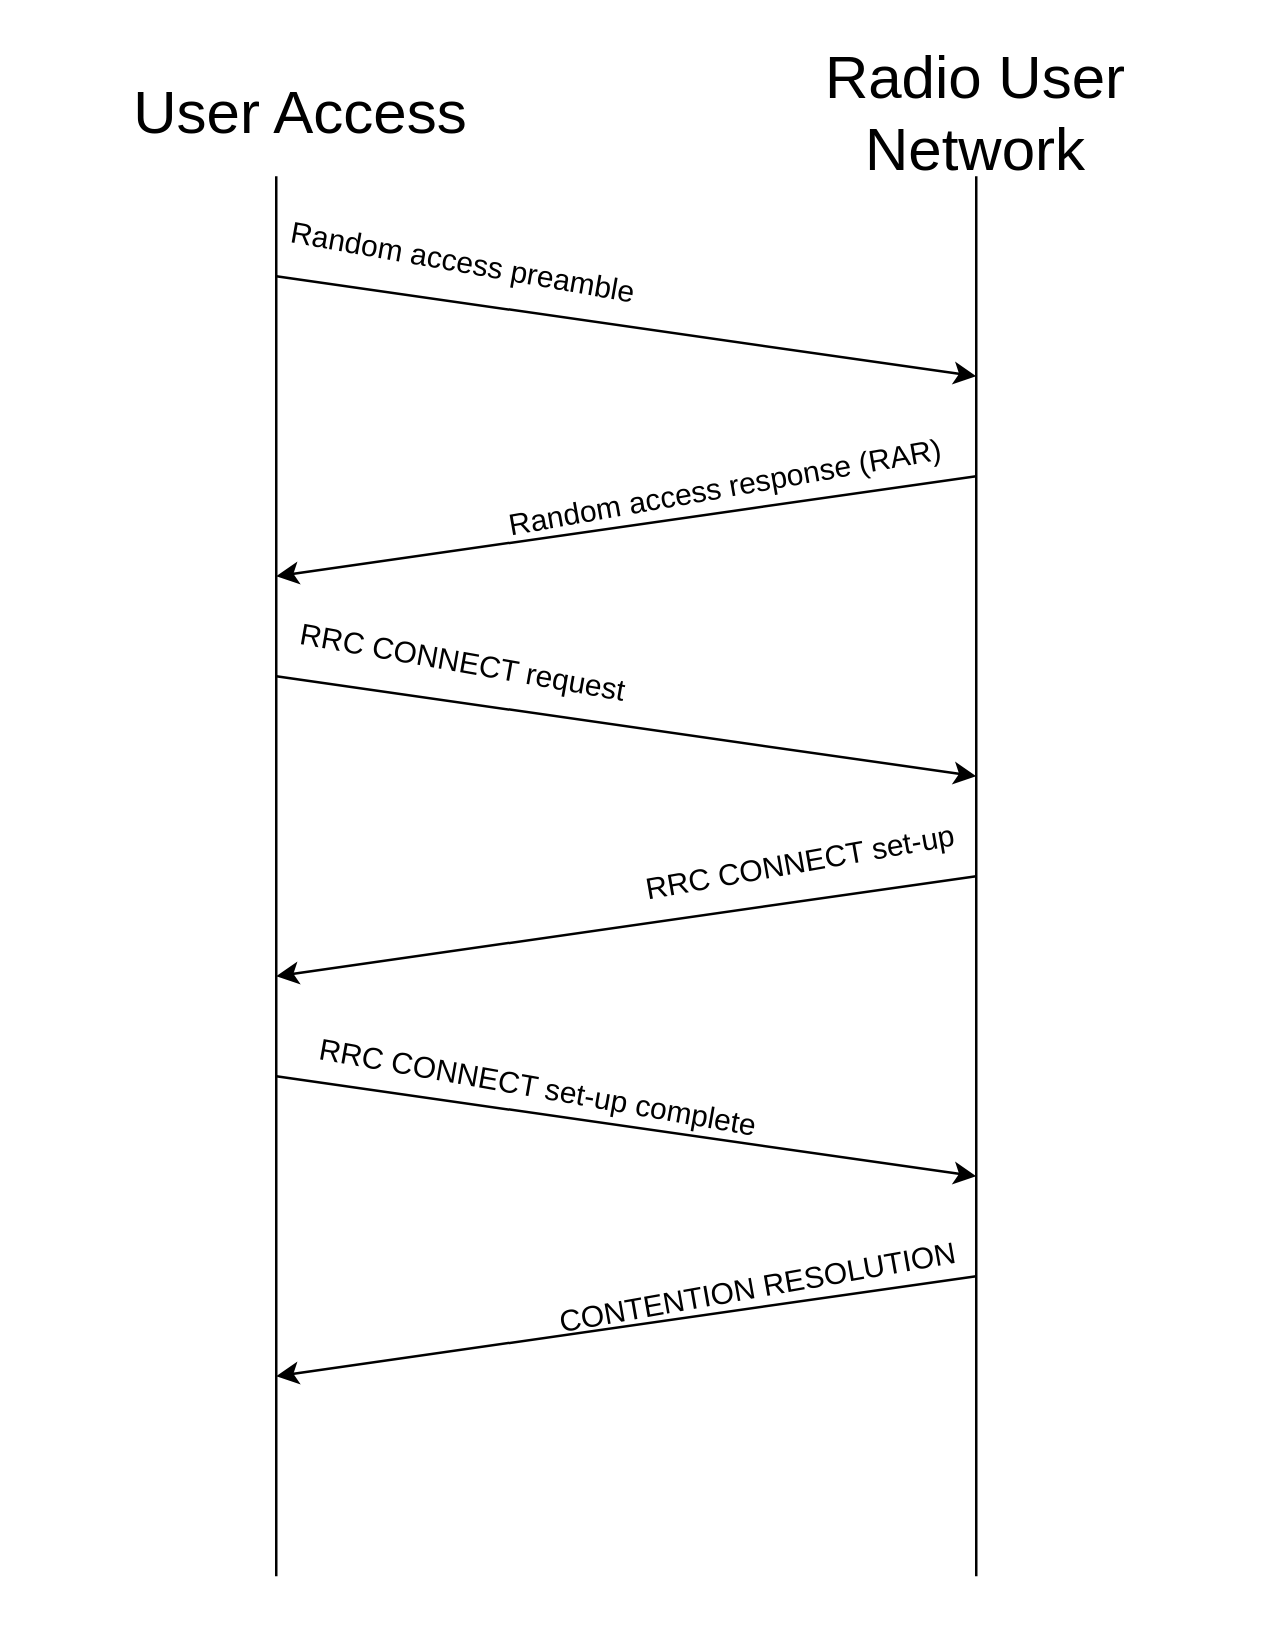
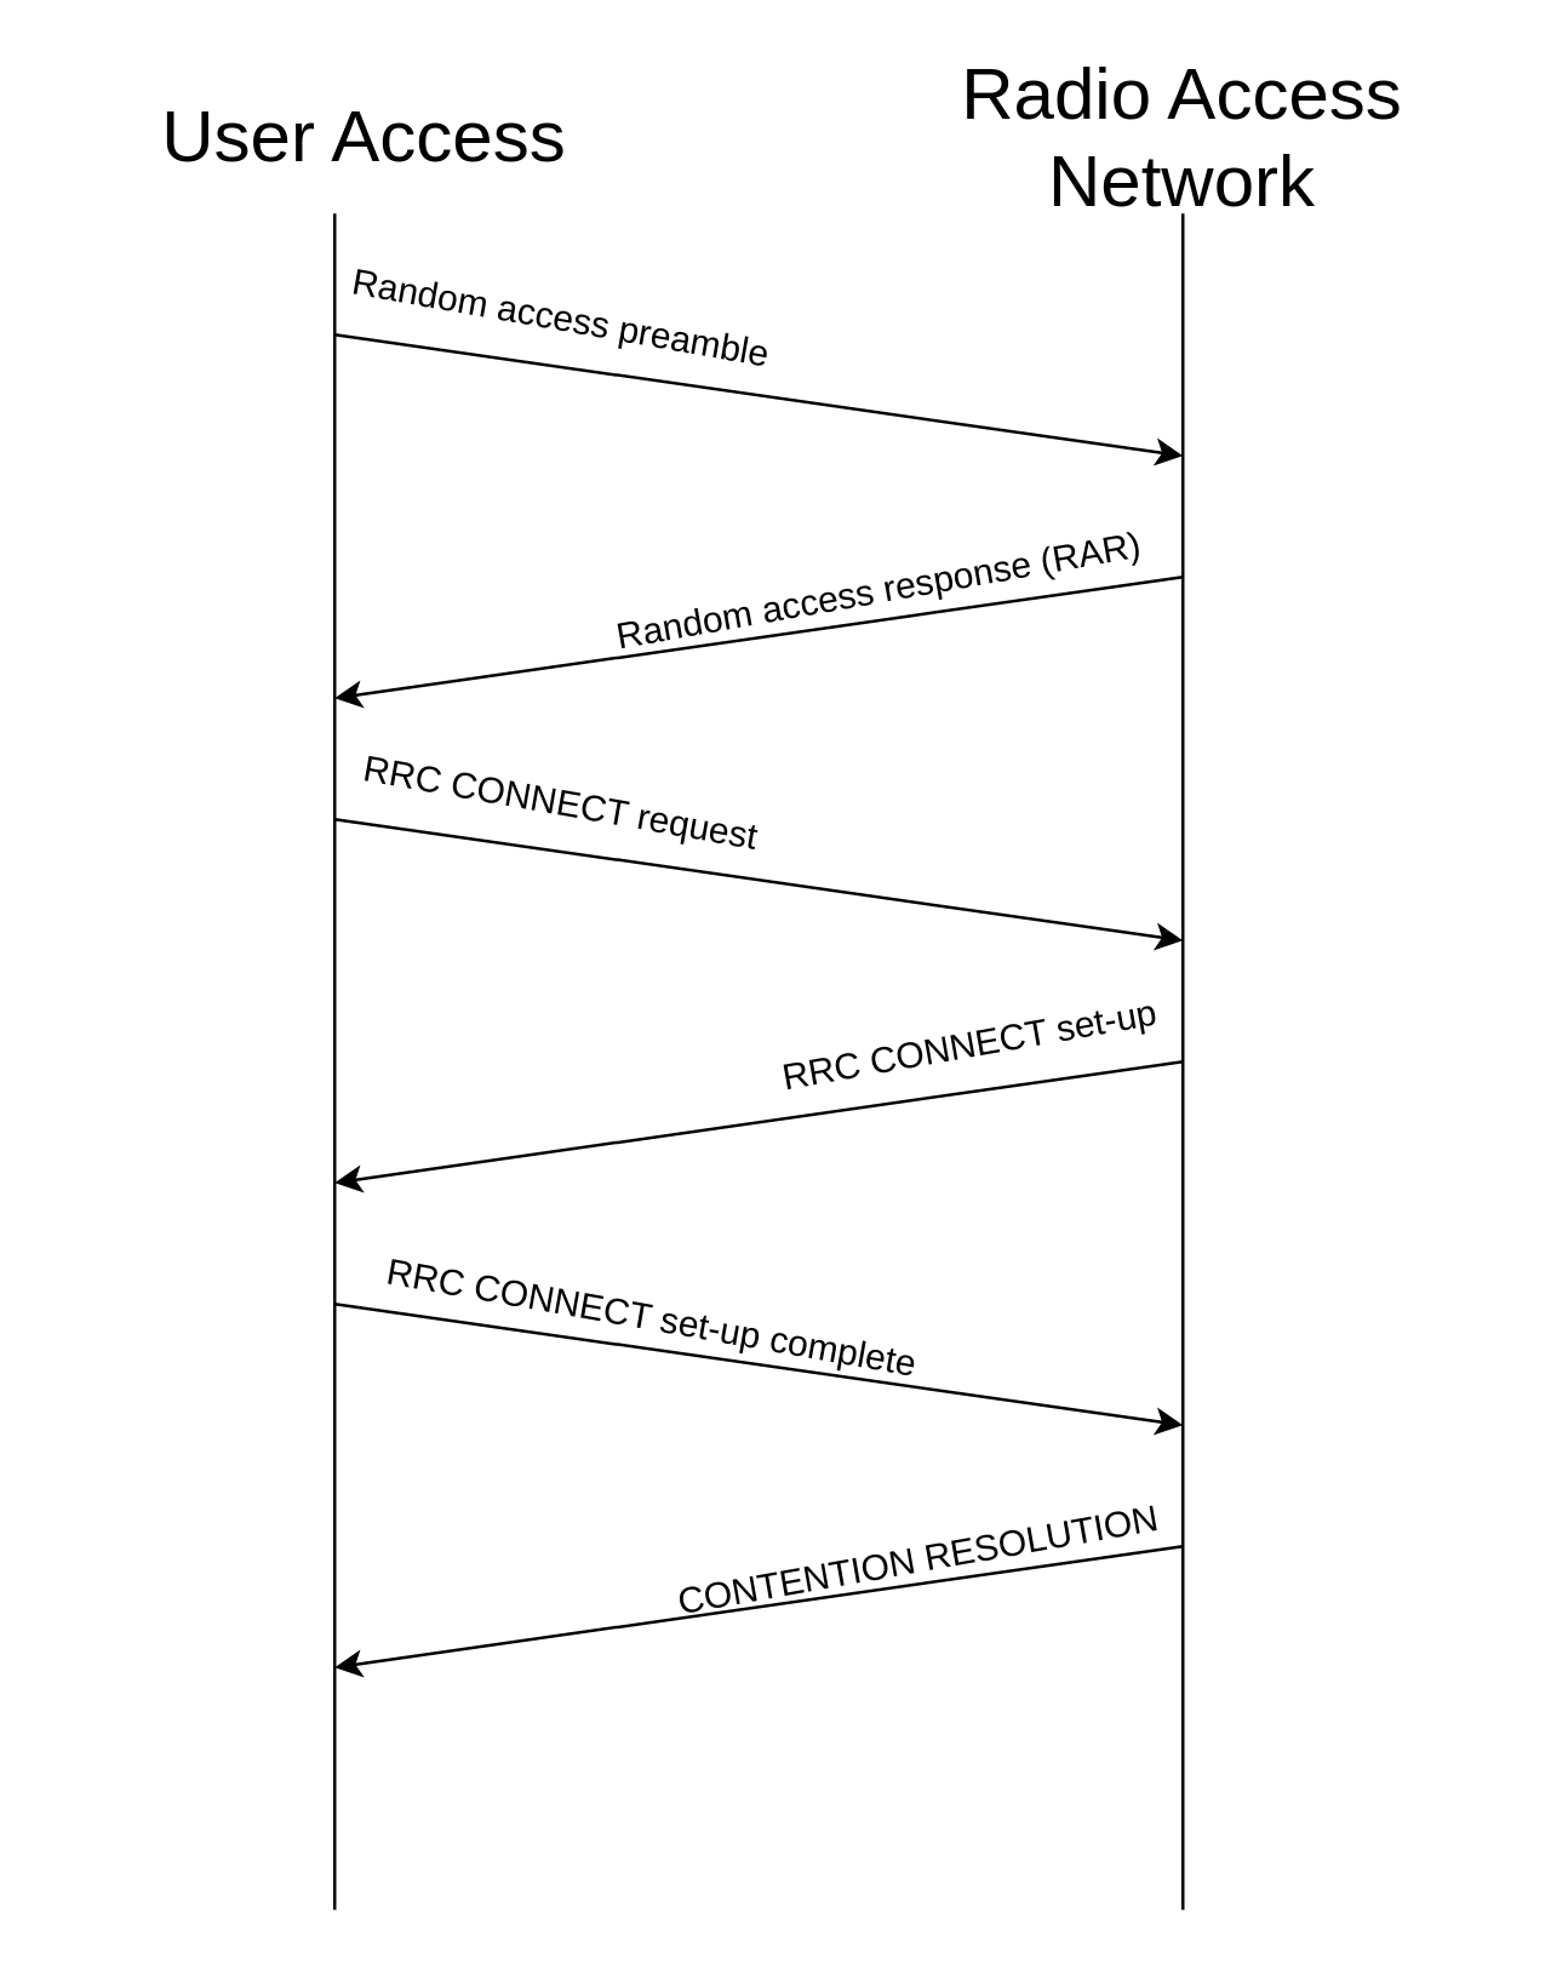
  <mxCell id="0" />
  <mxCell id="1" parent="0" />
  <mxCell id="2" value="" style="endArrow=none;html=1;rounded=0;" edge="1" parent="1"><mxGeometry width="50" height="50" relative="1" as="geometry"><mxPoint x="110" y="630" as="sourcePoint" /><mxPoint x="110" y="70" as="targetPoint" /></mxGeometry></mxCell>
  <mxCell id="3" value="" style="endArrow=none;html=1;rounded=0;" edge="1" parent="1"><mxGeometry width="50" height="50" relative="1" as="geometry"><mxPoint x="390" y="630" as="sourcePoint" /><mxPoint x="390" y="70" as="targetPoint" /></mxGeometry></mxCell>
  <mxCell id="4" value="&lt;font style=&quot;font-size: 24px;&quot;&gt;User Access&lt;/font&gt;" style="text;html=1;strokeColor=none;fillColor=none;align=center;verticalAlign=middle;whiteSpace=wrap;rounded=0;" vertex="1" parent="1"><mxGeometry x="20" y="20" width="200" height="50" as="geometry" /></mxCell>
- <mxCell id="5" value="&lt;font style=&quot;font-size: 24px;&quot;&gt;Radio User Network&lt;/font&gt;" style="text;html=1;strokeColor=none;fillColor=none;align=center;verticalAlign=middle;whiteSpace=wrap;rounded=0;" vertex="1" parent="1"><mxGeometry x="290" y="20" width="200" height="50" as="geometry" /></mxCell>
+ <mxCell id="5" value="&lt;font style=&quot;font-size: 24px;&quot;&gt;Radio Access Network&lt;/font&gt;" style="text;html=1;strokeColor=none;fillColor=none;align=center;verticalAlign=middle;whiteSpace=wrap;rounded=0;" vertex="1" parent="1"><mxGeometry x="290" y="20" width="200" height="50" as="geometry" /></mxCell>
  <mxCell id="6" value="" style="endArrow=classic;html=1;rounded=0;" edge="1" parent="1"><mxGeometry width="50" height="50" relative="1" as="geometry"><mxPoint x="110" y="110" as="sourcePoint" /><mxPoint x="390" y="150" as="targetPoint" /></mxGeometry></mxCell>
  <mxCell id="7" value="" style="endArrow=classic;html=1;rounded=0;" edge="1" parent="1"><mxGeometry width="50" height="50" relative="1" as="geometry"><mxPoint x="390" y="190" as="sourcePoint" /><mxPoint x="110" y="230" as="targetPoint" /></mxGeometry></mxCell>
  <mxCell id="8" value="" style="endArrow=classic;html=1;rounded=0;" edge="1" parent="1"><mxGeometry width="50" height="50" relative="1" as="geometry"><mxPoint x="390" y="350" as="sourcePoint" /><mxPoint x="110" y="390" as="targetPoint" /></mxGeometry></mxCell>
  <mxCell id="9" value="" style="endArrow=classic;html=1;rounded=0;" edge="1" parent="1"><mxGeometry width="50" height="50" relative="1" as="geometry"><mxPoint x="110" y="270" as="sourcePoint" /><mxPoint x="390" y="310" as="targetPoint" /></mxGeometry></mxCell>
  <mxCell id="10" value="Random access preamble" style="text;html=1;strokeColor=none;fillColor=none;align=center;verticalAlign=middle;whiteSpace=wrap;rounded=0;rotation=10;" vertex="1" parent="1"><mxGeometry x="110" y="90" width="150" height="30" as="geometry" /></mxCell>
  <mxCell id="11" value="Random access response (RAR)" style="text;html=1;strokeColor=none;fillColor=none;align=center;verticalAlign=middle;whiteSpace=wrap;rounded=0;rotation=-10;" vertex="1" parent="1"><mxGeometry x="189.85" y="180" width="200.15" height="30" as="geometry" /></mxCell>
  <mxCell id="12" value="RRC CONNECT request" style="text;html=1;strokeColor=none;fillColor=none;align=center;verticalAlign=middle;whiteSpace=wrap;rounded=0;rotation=10;" vertex="1" parent="1"><mxGeometry x="110" y="250" width="150" height="30" as="geometry" /></mxCell>
  <mxCell id="13" value="RRC CONNECT set-up" style="text;html=1;strokeColor=none;fillColor=none;align=center;verticalAlign=middle;whiteSpace=wrap;rounded=0;rotation=-10;" vertex="1" parent="1"><mxGeometry x="220" y="330" width="200.15" height="30" as="geometry" /></mxCell>
  <mxCell id="14" value="" style="endArrow=classic;html=1;rounded=0;" edge="1" parent="1"><mxGeometry width="50" height="50" relative="1" as="geometry"><mxPoint x="110" y="430" as="sourcePoint" /><mxPoint x="390" y="470" as="targetPoint" /></mxGeometry></mxCell>
  <mxCell id="15" value="" style="endArrow=classic;html=1;rounded=0;" edge="1" parent="1"><mxGeometry width="50" height="50" relative="1" as="geometry"><mxPoint x="390" y="510" as="sourcePoint" /><mxPoint x="110" y="550" as="targetPoint" /></mxGeometry></mxCell>
  <mxCell id="16" value="RRC CONNECT set-up complete" style="text;html=1;strokeColor=none;fillColor=none;align=center;verticalAlign=middle;whiteSpace=wrap;rounded=0;rotation=10;" vertex="1" parent="1"><mxGeometry x="110" y="420" width="210" height="30" as="geometry" /></mxCell>
  <mxCell id="17" value="CONTENTION RESOLUTION" style="text;html=1;strokeColor=none;fillColor=none;align=center;verticalAlign=middle;whiteSpace=wrap;rounded=0;rotation=-10;" vertex="1" parent="1"><mxGeometry x="203" y="500" width="200.15" height="30" as="geometry" /></mxCell>
